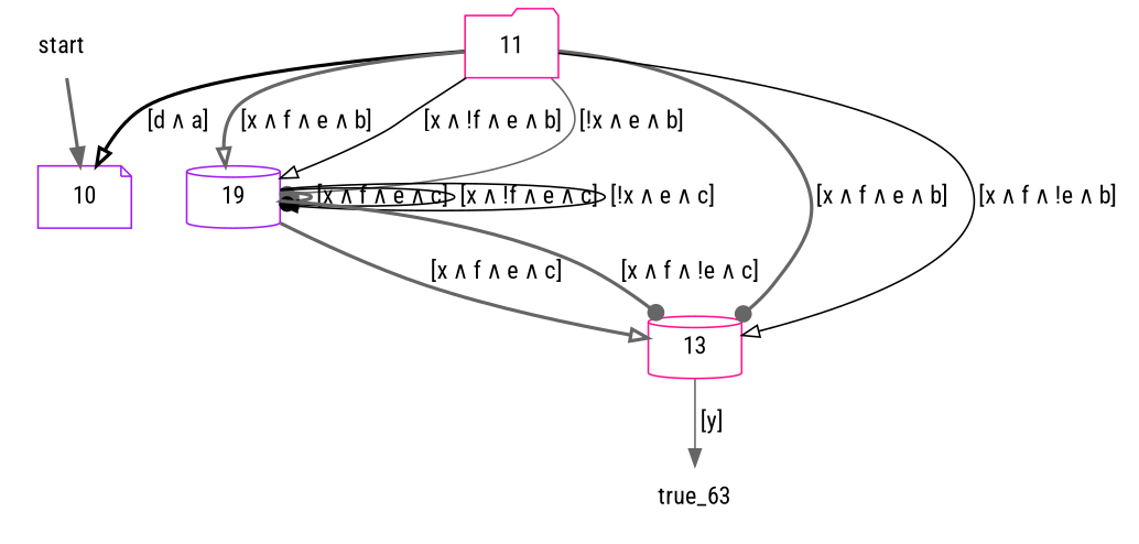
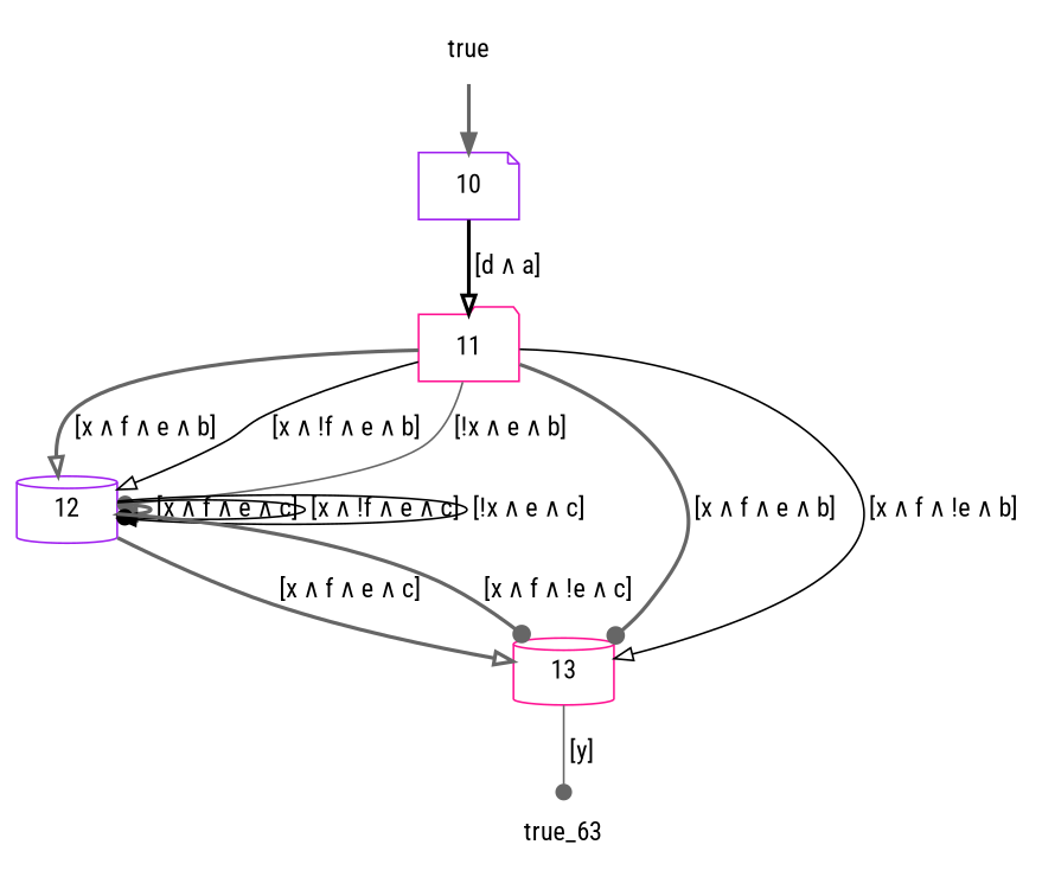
  digraph {
    arrowType=open
    fontname="Roboto Condensed"
    fontsize=10
    rank=same
    node [color=deeppink fontname="Roboto Condensed" shape=plaintext fixedsize=true]
    edge [arrowhead=onormal color=gray40 fontname="Roboto Condensed" style=bold]
-   n1 [label=start fixedsize=""]
+   n1 [label=true fixedsize=""]
    10 [color=purple shape=note]
    11 [shape=folder]
-   12 [color=purple shape=cylinder label=19]
+   12 [color=purple shape=cylinder]
    13 [shape=cylinder]
    n6 [label=true_63 fixedsize=""]
    n1 -> 10 [arrowhead=normal]
-   11 -> 10 [color=black label=" [d &and; a] "]
+   10 -> 11 [color=black label=" [d &and; a] "]
    11 -> 12 [label=" [x &and; f &and; e &and; b] "]
    11 -> 12 [color=black label=" [x &and; !f &and; e &and; b] " style=solid]
    11 -> 12 [arrowhead=dot label=" [!x &and; e &and; b] " style=solid]
    11 -> 13 [arrowhead=dot label=" [x &and; f &and; e &and; b] "]
    11 -> 13 [color=black label=" [x &and; f &and; !e &and; b] " style=solid]
    12 -> 12 [arrowhead=normal label=" [x &and; f &and; e &and; c] "]
    12 -> 12 [arrowhead=dot color=black label=" [x &and; !f &and; e &and; c] " style=solid]
    12 -> 12 [arrowhead=normal color=black label=" [!x &and; e &and; c] " style=solid]
    12 -> 13 [label=" [x &and; f &and; e &and; c] "]
    12 -> 13 [arrowhead=dot label=" [x &and; f &and; !e &and; c] "]
-   13 -> n6 [arrowhead=normal label=" [y] " style=solid]
+   13 -> n6 [arrowhead=dot label=" [y] " style=solid]
  }
